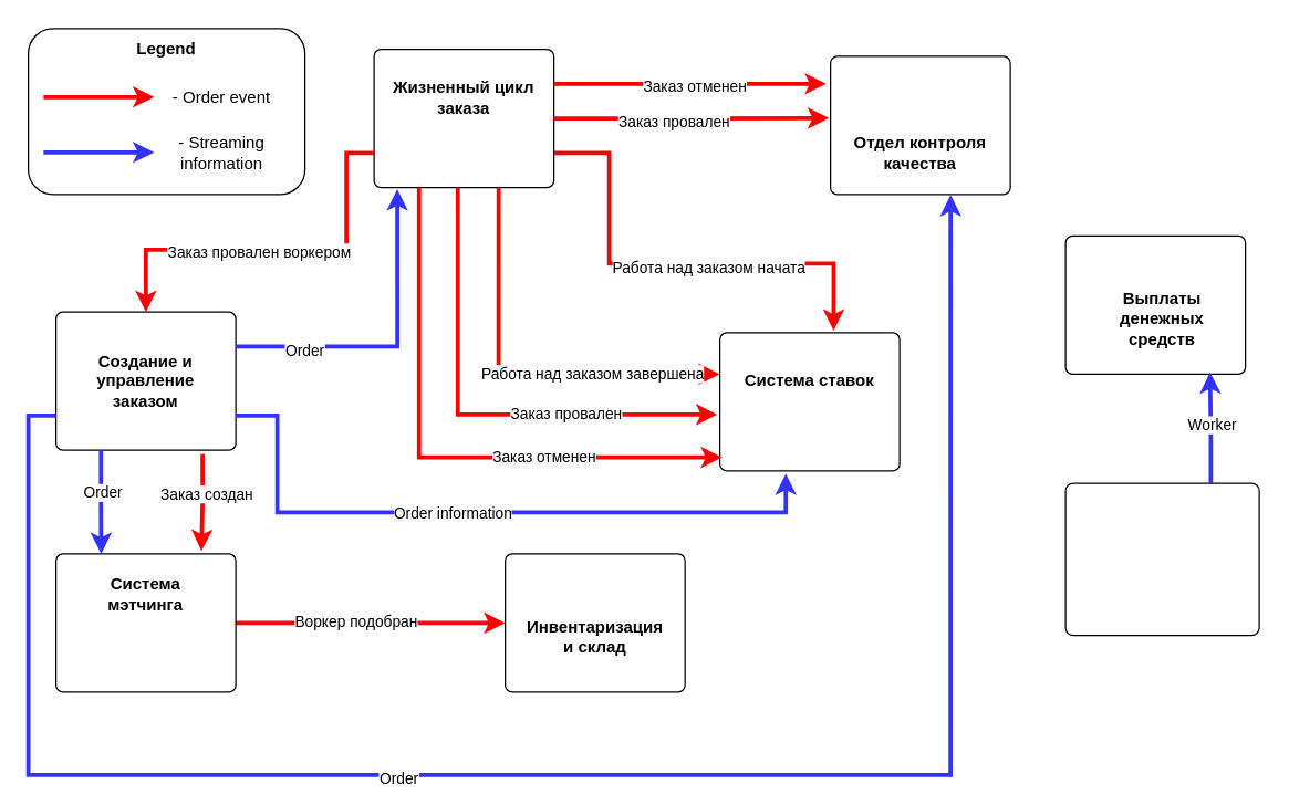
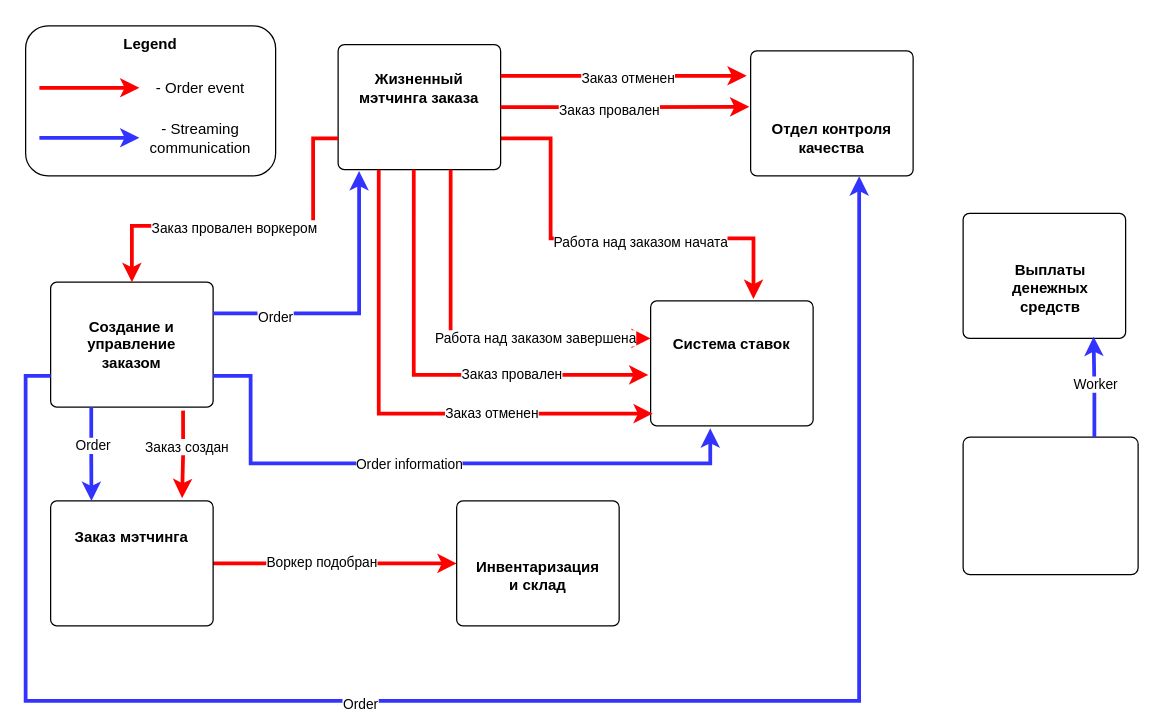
  <mxCell id="0" />
  <mxCell id="1" parent="0" />
  <mxCell id="2" value="" style="rounded=1;whiteSpace=wrap;html=1;fillColor=none;" vertex="1" parent="1"><mxGeometry x="20" y="20" width="200" height="120" as="geometry" /></mxCell>
  <mxCell id="3" value="&lt;b&gt;Legend&lt;/b&gt;" style="text;html=1;strokeColor=none;fillColor=none;align=center;verticalAlign=middle;whiteSpace=wrap;rounded=1;" vertex="1" parent="1"><mxGeometry x="90" y="20" width="60" height="30" as="geometry" /></mxCell>
  <mxCell id="4" value="" style="rounded=1;whiteSpace=wrap;html=1;fillColor=none;arcSize=5;" vertex="1" parent="1"><mxGeometry x="770" y="349" width="140" height="110" as="geometry" /></mxCell>
  <mxCell id="5" style="edgeStyle=orthogonalEdgeStyle;rounded=0;orthogonalLoop=1;jettySize=auto;html=1;exitX=1;exitY=0.75;exitDx=0;exitDy=0;strokeWidth=3;strokeColor=#FF0000;entryX=0.633;entryY=-0.015;entryDx=0;entryDy=0;entryPerimeter=0;" edge="1" parent="1" source="7" target="19"><mxGeometry relative="1" as="geometry"><mxPoint x="450" y="280" as="targetPoint" /><Array as="points"><mxPoint x="440" y="110" /><mxPoint x="440" y="190" /><mxPoint x="602" y="190" /></Array></mxGeometry></mxCell>
  <mxCell id="6" value="Работа над заказом начата" style="edgeLabel;html=1;align=center;verticalAlign=middle;resizable=0;points=[];" vertex="1" connectable="0" parent="5"><mxGeometry x="0.153" y="-2" relative="1" as="geometry"><mxPoint as="offset" /></mxGeometry></mxCell>
  <mxCell id="7" value="" style="rounded=1;whiteSpace=wrap;html=1;fillColor=none;arcSize=5;" vertex="1" parent="1"><mxGeometry x="270" y="35" width="130" height="100" as="geometry" /></mxCell>
- <mxCell id="8" value="&lt;b&gt;Жизненный цикл заказа&lt;/b&gt;" style="text;html=1;strokeColor=none;fillColor=none;align=center;verticalAlign=middle;whiteSpace=wrap;rounded=1;" vertex="1" parent="1"><mxGeometry x="280" y="45" width="110" height="50" as="geometry" /></mxCell>
+ <mxCell id="8" value="&lt;b&gt;Жизненный мэтчинга заказа&lt;/b&gt;" style="text;html=1;strokeColor=none;fillColor=none;align=center;verticalAlign=middle;whiteSpace=wrap;rounded=1;" vertex="1" parent="1"><mxGeometry x="280" y="45" width="110" height="50" as="geometry" /></mxCell>
  <mxCell id="9" value="" style="rounded=1;whiteSpace=wrap;html=1;fillColor=none;arcSize=5;" vertex="1" parent="1"><mxGeometry x="600" y="40" width="130" height="100" as="geometry" /></mxCell>
  <mxCell id="10" value="&lt;b&gt;Отдел контроля качества&lt;/b&gt;" style="text;html=1;strokeColor=none;fillColor=none;align=center;verticalAlign=middle;whiteSpace=wrap;rounded=1;" vertex="1" parent="1"><mxGeometry x="610" y="85" width="110" height="50" as="geometry" /></mxCell>
  <mxCell id="11" style="edgeStyle=orthogonalEdgeStyle;rounded=0;orthogonalLoop=1;jettySize=auto;html=1;exitX=1;exitY=0.5;exitDx=0;exitDy=0;entryX=0;entryY=0.5;entryDx=0;entryDy=0;strokeWidth=3;strokeColor=#FF0000;" edge="1" parent="1" source="13" target="15"><mxGeometry relative="1" as="geometry" /></mxCell>
  <mxCell id="12" value="Воркер подобран" style="edgeLabel;html=1;align=center;verticalAlign=middle;resizable=0;points=[];" vertex="1" connectable="0" parent="11"><mxGeometry x="-0.122" y="2" relative="1" as="geometry"><mxPoint as="offset" /></mxGeometry></mxCell>
  <mxCell id="13" value="" style="rounded=1;whiteSpace=wrap;html=1;fillColor=none;arcSize=5;" vertex="1" parent="1"><mxGeometry x="40" y="400" width="130" height="100" as="geometry" /></mxCell>
- <mxCell id="14" value="&lt;b&gt;Система мэтчинга&lt;/b&gt;" style="text;html=1;strokeColor=none;fillColor=none;align=center;verticalAlign=middle;whiteSpace=wrap;rounded=1;strokeWidth=2;" vertex="1" parent="1"><mxGeometry x="50" y="404" width="110" height="50" as="geometry" /></mxCell>
+ <mxCell id="14" value="&lt;b&gt;Заказ мэтчинга&lt;/b&gt;" style="text;html=1;strokeColor=none;fillColor=none;align=center;verticalAlign=middle;whiteSpace=wrap;rounded=1;strokeWidth=2;" vertex="1" parent="1"><mxGeometry x="50" y="404" width="110" height="50" as="geometry" /></mxCell>
  <mxCell id="15" value="" style="rounded=1;whiteSpace=wrap;html=1;fillColor=none;arcSize=5;" vertex="1" parent="1"><mxGeometry x="364.83" y="400" width="130" height="100" as="geometry" /></mxCell>
  <mxCell id="16" value="&lt;b&gt;Инвентаризация и склад&lt;/b&gt;" style="text;html=1;strokeColor=none;fillColor=none;align=center;verticalAlign=middle;whiteSpace=wrap;rounded=1;" vertex="1" parent="1"><mxGeometry x="374.83" y="435" width="110" height="50" as="geometry" /></mxCell>
  <mxCell id="17" value="" style="rounded=1;whiteSpace=wrap;html=1;fillColor=none;arcSize=5;" vertex="1" parent="1"><mxGeometry x="770" y="170" width="130" height="100" as="geometry" /></mxCell>
  <mxCell id="18" value="&lt;b&gt;Выплаты денежных средств&lt;/b&gt;" style="text;html=1;strokeColor=none;fillColor=none;align=center;verticalAlign=middle;whiteSpace=wrap;rounded=1;" vertex="1" parent="1"><mxGeometry x="785" y="205" width="110" height="50" as="geometry" /></mxCell>
  <mxCell id="19" value="" style="rounded=1;whiteSpace=wrap;html=1;fillColor=none;arcSize=5;" vertex="1" parent="1"><mxGeometry x="520" y="240" width="130" height="100" as="geometry" /></mxCell>
  <mxCell id="20" value="&lt;b&gt;Система ставок&lt;/b&gt;" style="text;html=1;strokeColor=none;fillColor=none;align=center;verticalAlign=middle;whiteSpace=wrap;rounded=1;" vertex="1" parent="1"><mxGeometry x="530" y="250" width="110" height="50" as="geometry" /></mxCell>
  <mxCell id="21" value="" style="edgeStyle=orthogonalEdgeStyle;rounded=0;orthogonalLoop=1;jettySize=auto;html=1;strokeColor=#FF0000;strokeWidth=3;entryX=0.809;entryY=-0.022;entryDx=0;entryDy=0;entryPerimeter=0;exitX=0.815;exitY=1.028;exitDx=0;exitDy=0;exitPerimeter=0;" edge="1" parent="1" source="23" target="13"><mxGeometry relative="1" as="geometry" /></mxCell>
  <mxCell id="22" value="Заказ создан" style="edgeLabel;html=1;align=center;verticalAlign=middle;resizable=0;points=[];" vertex="1" connectable="0" parent="21"><mxGeometry x="-0.181" y="3" relative="1" as="geometry"><mxPoint as="offset" /></mxGeometry></mxCell>
  <mxCell id="23" value="" style="rounded=1;whiteSpace=wrap;html=1;fillColor=none;arcSize=5;" vertex="1" parent="1"><mxGeometry x="40" y="225" width="130" height="100" as="geometry" /></mxCell>
  <mxCell id="24" value="&lt;b&gt;Создание и управление заказом&lt;/b&gt;" style="text;html=1;strokeColor=none;fillColor=none;align=center;verticalAlign=middle;whiteSpace=wrap;rounded=1;" vertex="1" parent="1"><mxGeometry x="50" y="250" width="110" height="50" as="geometry" /></mxCell>
  <mxCell id="25" value="" style="endArrow=classic;html=1;rounded=0;strokeWidth=3;strokeColor=#FF0000;" edge="1" parent="1"><mxGeometry width="50" height="50" relative="1" as="geometry"><mxPoint x="31" y="69.5" as="sourcePoint" /><mxPoint x="111" y="69.5" as="targetPoint" /></mxGeometry></mxCell>
  <mxCell id="26" value="" style="endArrow=classic;html=1;rounded=0;strokeWidth=3;strokeColor=#3333FF;" edge="1" parent="1"><mxGeometry width="50" height="50" relative="1" as="geometry"><mxPoint x="31" y="109.5" as="sourcePoint" /><mxPoint x="111" y="109.5" as="targetPoint" /></mxGeometry></mxCell>
- <mxCell id="27" value="- Streaming information" style="text;html=1;strokeColor=none;fillColor=none;align=center;verticalAlign=middle;whiteSpace=wrap;rounded=0;" vertex="1" parent="1"><mxGeometry x="110" y="95" width="100" height="30" as="geometry" /></mxCell>
+ <mxCell id="27" value="- Streaming communication" style="text;html=1;strokeColor=none;fillColor=none;align=center;verticalAlign=middle;whiteSpace=wrap;rounded=0;" vertex="1" parent="1"><mxGeometry x="110" y="95" width="100" height="30" as="geometry" /></mxCell>
  <mxCell id="28" value="- Order event" style="text;html=1;strokeColor=none;fillColor=none;align=center;verticalAlign=middle;whiteSpace=wrap;rounded=0;" vertex="1" parent="1"><mxGeometry x="110" y="55" width="100" height="30" as="geometry" /></mxCell>
  <mxCell id="29" style="edgeStyle=orthogonalEdgeStyle;rounded=0;orthogonalLoop=1;jettySize=auto;html=1;exitX=0.25;exitY=1;exitDx=0;exitDy=0;entryX=0.013;entryY=0.902;entryDx=0;entryDy=0;strokeWidth=3;strokeColor=#FF0000;entryPerimeter=0;" edge="1" parent="1" source="7" target="19"><mxGeometry relative="1" as="geometry"><mxPoint x="290" y="212.48" as="sourcePoint" /><mxPoint x="410" y="367.48" as="targetPoint" /><Array as="points"><mxPoint x="302" y="330" /></Array></mxGeometry></mxCell>
  <mxCell id="30" value="Заказ отменен" style="edgeLabel;html=1;align=center;verticalAlign=middle;resizable=0;points=[];" vertex="1" connectable="0" parent="29"><mxGeometry x="0.374" y="1" relative="1" as="geometry"><mxPoint as="offset" /></mxGeometry></mxCell>
  <mxCell id="31" style="edgeStyle=orthogonalEdgeStyle;rounded=0;orthogonalLoop=1;jettySize=auto;html=1;exitX=0.25;exitY=1;exitDx=0;exitDy=0;entryX=-0.014;entryY=0.592;entryDx=0;entryDy=0;strokeWidth=3;strokeColor=#FF0000;entryPerimeter=0;" edge="1" parent="1" target="19"><mxGeometry relative="1" as="geometry"><mxPoint x="330.52" y="135" as="sourcePoint" /><mxPoint x="549.52" y="330" as="targetPoint" /><Array as="points"><mxPoint x="330" y="299" /></Array></mxGeometry></mxCell>
  <mxCell id="32" value="Заказ провален" style="edgeLabel;html=1;align=center;verticalAlign=middle;resizable=0;points=[];" vertex="1" connectable="0" parent="31"><mxGeometry x="0.374" y="1" relative="1" as="geometry"><mxPoint as="offset" /></mxGeometry></mxCell>
  <mxCell id="33" style="edgeStyle=orthogonalEdgeStyle;rounded=0;orthogonalLoop=1;jettySize=auto;html=1;exitX=0.25;exitY=1;exitDx=0;exitDy=0;strokeWidth=3;strokeColor=#FF0000;" edge="1" parent="1"><mxGeometry relative="1" as="geometry"><mxPoint x="360.04" y="135" as="sourcePoint" /><mxPoint x="520" y="270" as="targetPoint" /><Array as="points"><mxPoint x="360" y="270" /></Array></mxGeometry></mxCell>
  <mxCell id="34" value="Работа над заказом завершена" style="edgeLabel;html=1;align=center;verticalAlign=middle;resizable=0;points=[];" vertex="1" connectable="0" parent="33"><mxGeometry x="0.374" y="1" relative="1" as="geometry"><mxPoint as="offset" /></mxGeometry></mxCell>
  <mxCell id="35" style="edgeStyle=orthogonalEdgeStyle;rounded=0;orthogonalLoop=1;jettySize=auto;html=1;exitX=1;exitY=0.25;exitDx=0;exitDy=0;entryX=-0.024;entryY=0.199;entryDx=0;entryDy=0;entryPerimeter=0;strokeWidth=3;strokeColor=#FF0000;" edge="1" parent="1" source="7" target="9"><mxGeometry relative="1" as="geometry" /></mxCell>
  <mxCell id="36" value="Заказ отменен" style="edgeLabel;html=1;align=center;verticalAlign=middle;resizable=0;points=[];" vertex="1" connectable="0" parent="35"><mxGeometry x="0.026" y="-2" relative="1" as="geometry"><mxPoint x="1" as="offset" /></mxGeometry></mxCell>
  <mxCell id="37" style="edgeStyle=orthogonalEdgeStyle;rounded=0;orthogonalLoop=1;jettySize=auto;html=1;exitX=1;exitY=0.5;exitDx=0;exitDy=0;entryX=-0.008;entryY=0.447;entryDx=0;entryDy=0;entryPerimeter=0;strokeWidth=3;strokeColor=#FF0000;" edge="1" parent="1" source="7" target="9"><mxGeometry relative="1" as="geometry" /></mxCell>
  <mxCell id="38" value="Заказ провален" style="edgeLabel;html=1;align=center;verticalAlign=middle;resizable=0;points=[];" vertex="1" connectable="0" parent="37"><mxGeometry x="-0.139" y="-2" relative="1" as="geometry"><mxPoint as="offset" /></mxGeometry></mxCell>
  <mxCell id="39" style="edgeStyle=orthogonalEdgeStyle;rounded=0;orthogonalLoop=1;jettySize=auto;html=1;exitX=0;exitY=0.75;exitDx=0;exitDy=0;entryX=0.5;entryY=0;entryDx=0;entryDy=0;strokeWidth=3;strokeColor=#FF0000;" edge="1" parent="1" source="7" target="23"><mxGeometry relative="1" as="geometry"><Array as="points"><mxPoint x="250" y="110" /><mxPoint x="250" y="180" /><mxPoint x="105" y="180" /></Array></mxGeometry></mxCell>
  <mxCell id="40" value="Заказ провален воркером" style="edgeLabel;html=1;align=center;verticalAlign=middle;resizable=0;points=[];" vertex="1" connectable="0" parent="39"><mxGeometry x="0.102" y="1" relative="1" as="geometry"><mxPoint as="offset" /></mxGeometry></mxCell>
  <mxCell id="41" style="edgeStyle=orthogonalEdgeStyle;rounded=0;orthogonalLoop=1;jettySize=auto;html=1;exitX=1;exitY=0.75;exitDx=0;exitDy=0;entryX=0.367;entryY=1.02;entryDx=0;entryDy=0;entryPerimeter=0;strokeWidth=3;strokeColor=#3333FF;" edge="1" parent="1" source="23" target="19"><mxGeometry relative="1" as="geometry"><Array as="points"><mxPoint x="200" y="300" /><mxPoint x="200" y="370" /><mxPoint x="568" y="370" /></Array></mxGeometry></mxCell>
  <mxCell id="42" value="Order information" style="edgeLabel;html=1;align=center;verticalAlign=middle;resizable=0;points=[];" vertex="1" connectable="0" parent="41"><mxGeometry x="-0.088" relative="1" as="geometry"><mxPoint as="offset" /></mxGeometry></mxCell>
  <mxCell id="43" style="edgeStyle=orthogonalEdgeStyle;rounded=0;orthogonalLoop=1;jettySize=auto;html=1;exitX=1;exitY=0.25;exitDx=0;exitDy=0;entryX=0.129;entryY=1.012;entryDx=0;entryDy=0;entryPerimeter=0;strokeWidth=3;strokeColor=#3333FF;" edge="1" parent="1" source="23" target="7"><mxGeometry relative="1" as="geometry" /></mxCell>
  <mxCell id="44" value="Order" style="edgeLabel;html=1;align=center;verticalAlign=middle;resizable=0;points=[];" vertex="1" connectable="0" parent="43"><mxGeometry x="-0.579" y="-2" relative="1" as="geometry"><mxPoint as="offset" /></mxGeometry></mxCell>
  <mxCell id="45" style="edgeStyle=orthogonalEdgeStyle;rounded=0;orthogonalLoop=1;jettySize=auto;html=1;exitX=0.25;exitY=1;exitDx=0;exitDy=0;entryX=0.206;entryY=-0.08;entryDx=0;entryDy=0;entryPerimeter=0;strokeWidth=3;strokeColor=#3333FF;" edge="1" parent="1" source="23" target="14"><mxGeometry relative="1" as="geometry" /></mxCell>
  <mxCell id="46" value="Order" style="edgeLabel;html=1;align=center;verticalAlign=middle;resizable=0;points=[];" vertex="1" connectable="0" parent="45"><mxGeometry x="-0.259" y="1" relative="1" as="geometry"><mxPoint y="2" as="offset" /></mxGeometry></mxCell>
  <mxCell id="47" style="edgeStyle=orthogonalEdgeStyle;rounded=0;orthogonalLoop=1;jettySize=auto;html=1;exitX=0;exitY=0.75;exitDx=0;exitDy=0;entryX=0.668;entryY=1.003;entryDx=0;entryDy=0;entryPerimeter=0;strokeWidth=3;strokeColor=#3333FF;" edge="1" parent="1" source="23" target="9"><mxGeometry relative="1" as="geometry"><Array as="points"><mxPoint x="20" y="300" /><mxPoint x="20" y="560" /><mxPoint x="687" y="560" /></Array></mxGeometry></mxCell>
  <mxCell id="48" value="Order" style="edgeLabel;html=1;align=center;verticalAlign=middle;resizable=0;points=[];" vertex="1" connectable="0" parent="47"><mxGeometry x="-0.199" y="-2" relative="1" as="geometry"><mxPoint as="offset" /></mxGeometry></mxCell>
  <mxCell id="49" style="edgeStyle=orthogonalEdgeStyle;rounded=0;orthogonalLoop=1;jettySize=auto;html=1;exitX=0.75;exitY=0;exitDx=0;exitDy=0;entryX=0.803;entryY=0.987;entryDx=0;entryDy=0;entryPerimeter=0;strokeWidth=3;strokeColor=#3333FF;" edge="1" parent="1" source="4" target="17"><mxGeometry relative="1" as="geometry" /></mxCell>
  <mxCell id="50" value="Worker" style="edgeLabel;html=1;align=center;verticalAlign=middle;resizable=0;points=[];" vertex="1" connectable="0" parent="49"><mxGeometry x="0.053" y="-1" relative="1" as="geometry"><mxPoint as="offset" /></mxGeometry></mxCell>
